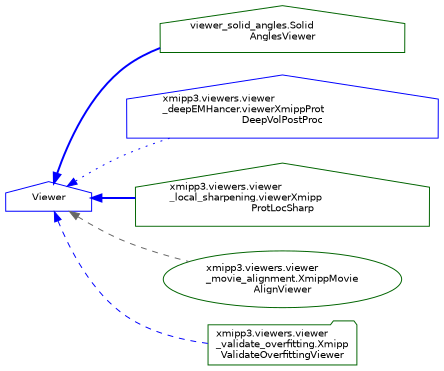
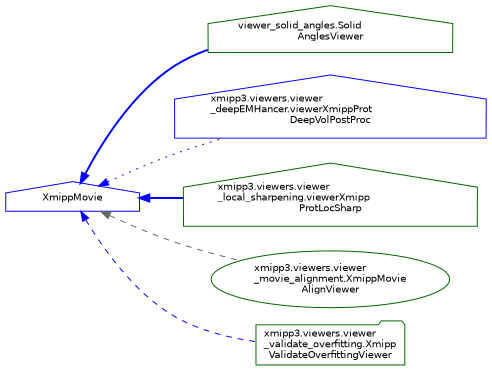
  digraph {
    rankdir=LR
    node [color=darkgreen fillcolor=white fontname=Helvetica fontsize=10 shape=house style=filled]
    edge [color=blue dir=back fontname=Helvetica fontsize=10 labelfontname=Helvetica labelfontsize=10 style=bold]
-   n1 [color=blue height=0.2 label=Viewer width=0.4]
+   n1 [color=blue height=0.2 label=XmippMovie width=0.4]
    n2 [height=0.2 label="viewer_solid_angles.Solid\lAnglesViewer" width=0.4]
    n3 [color=blue height=0.2 label="xmipp3.viewers.viewer\l_deepEMHancer.viewerXmippProt\lDeepVolPostProc" width=0.4]
    n4 [height=0.2 label="xmipp3.viewers.viewer\l_local_sharpening.viewerXmipp\lProtLocSharp" width=0.4]
    n5 [height=0.2 label="xmipp3.viewers.viewer\l_movie_alignment.XmippMovie\lAlignViewer" shape=ellipse width=0.4]
    n6 [height=0.2 label="xmipp3.viewers.viewer\l_validate_overfitting.Xmipp\lValidateOverfittingViewer" shape=folder width=0.4]
    n1 -> n2
    n1 -> n3 [style=dotted]
    n1 -> n4
    n1 -> n5 [color=gray40 style=dashed]
    n1 -> n6 [style=dashed]
  }
